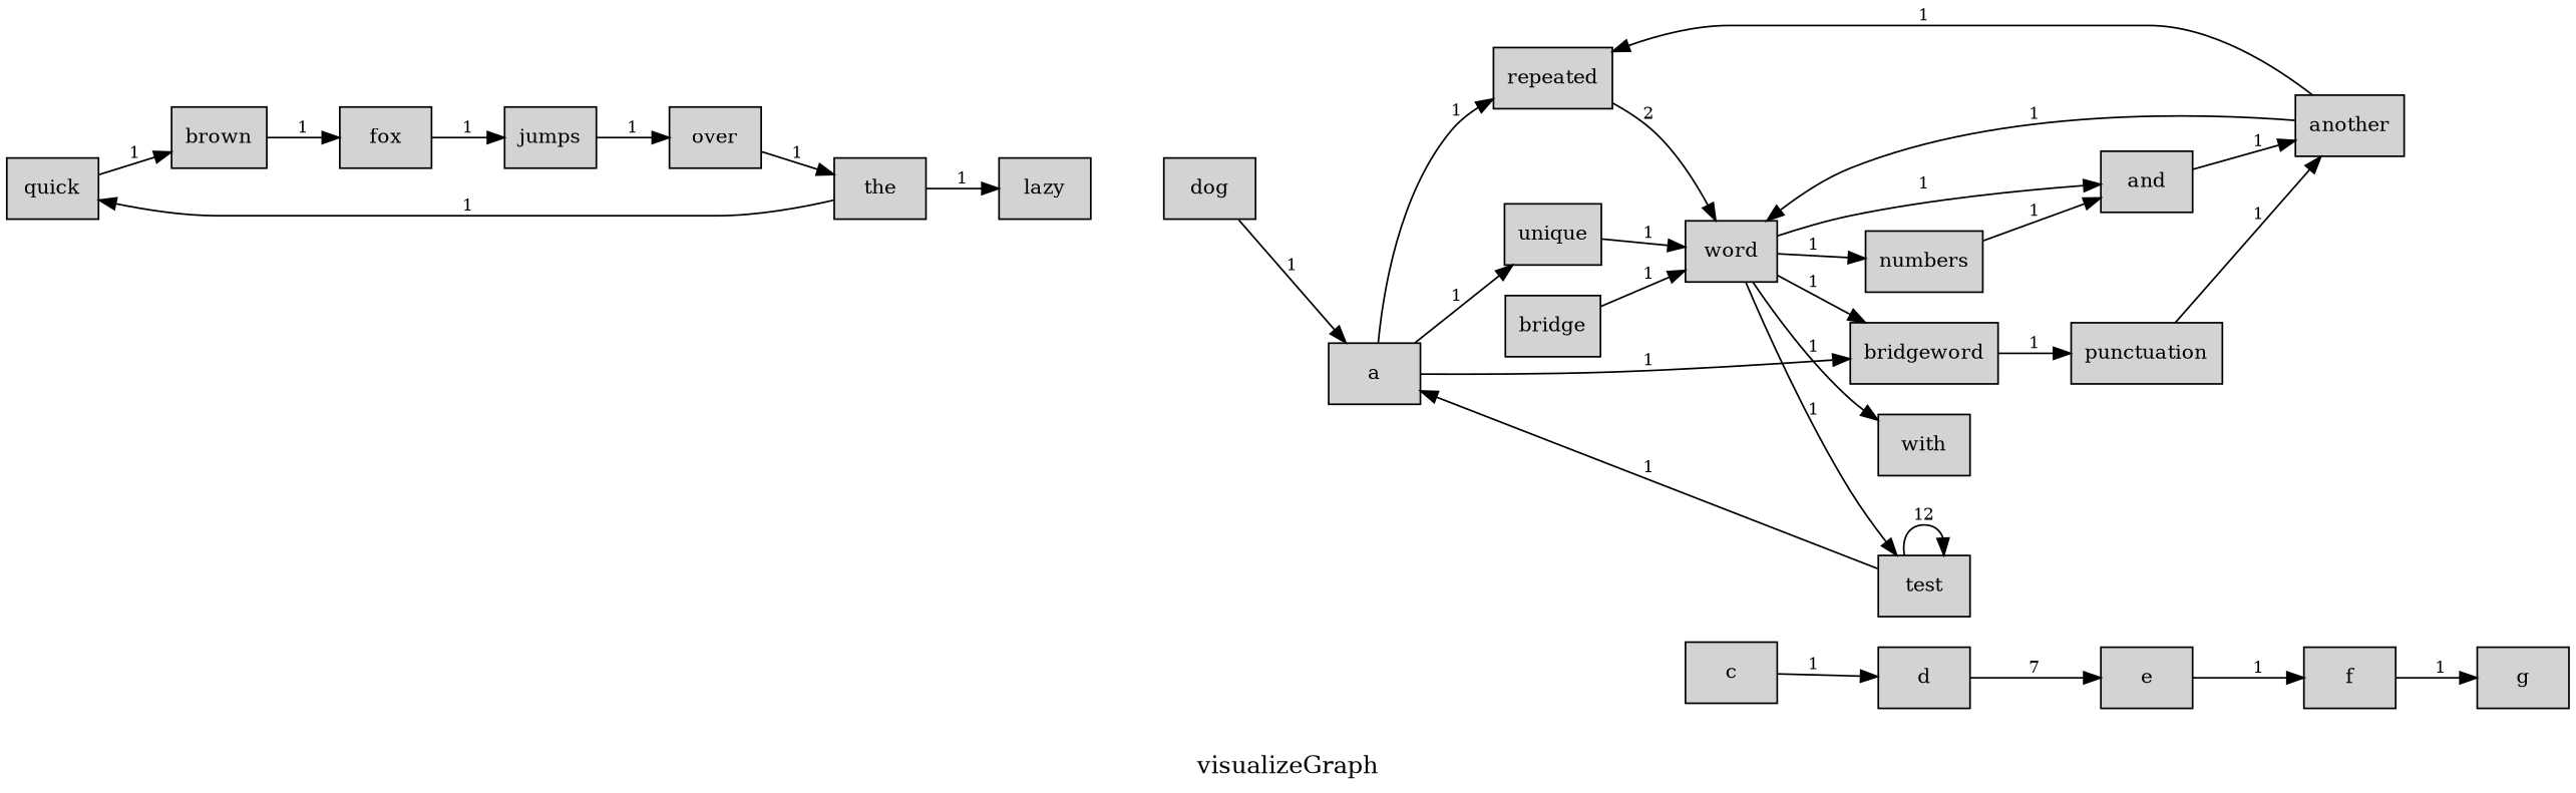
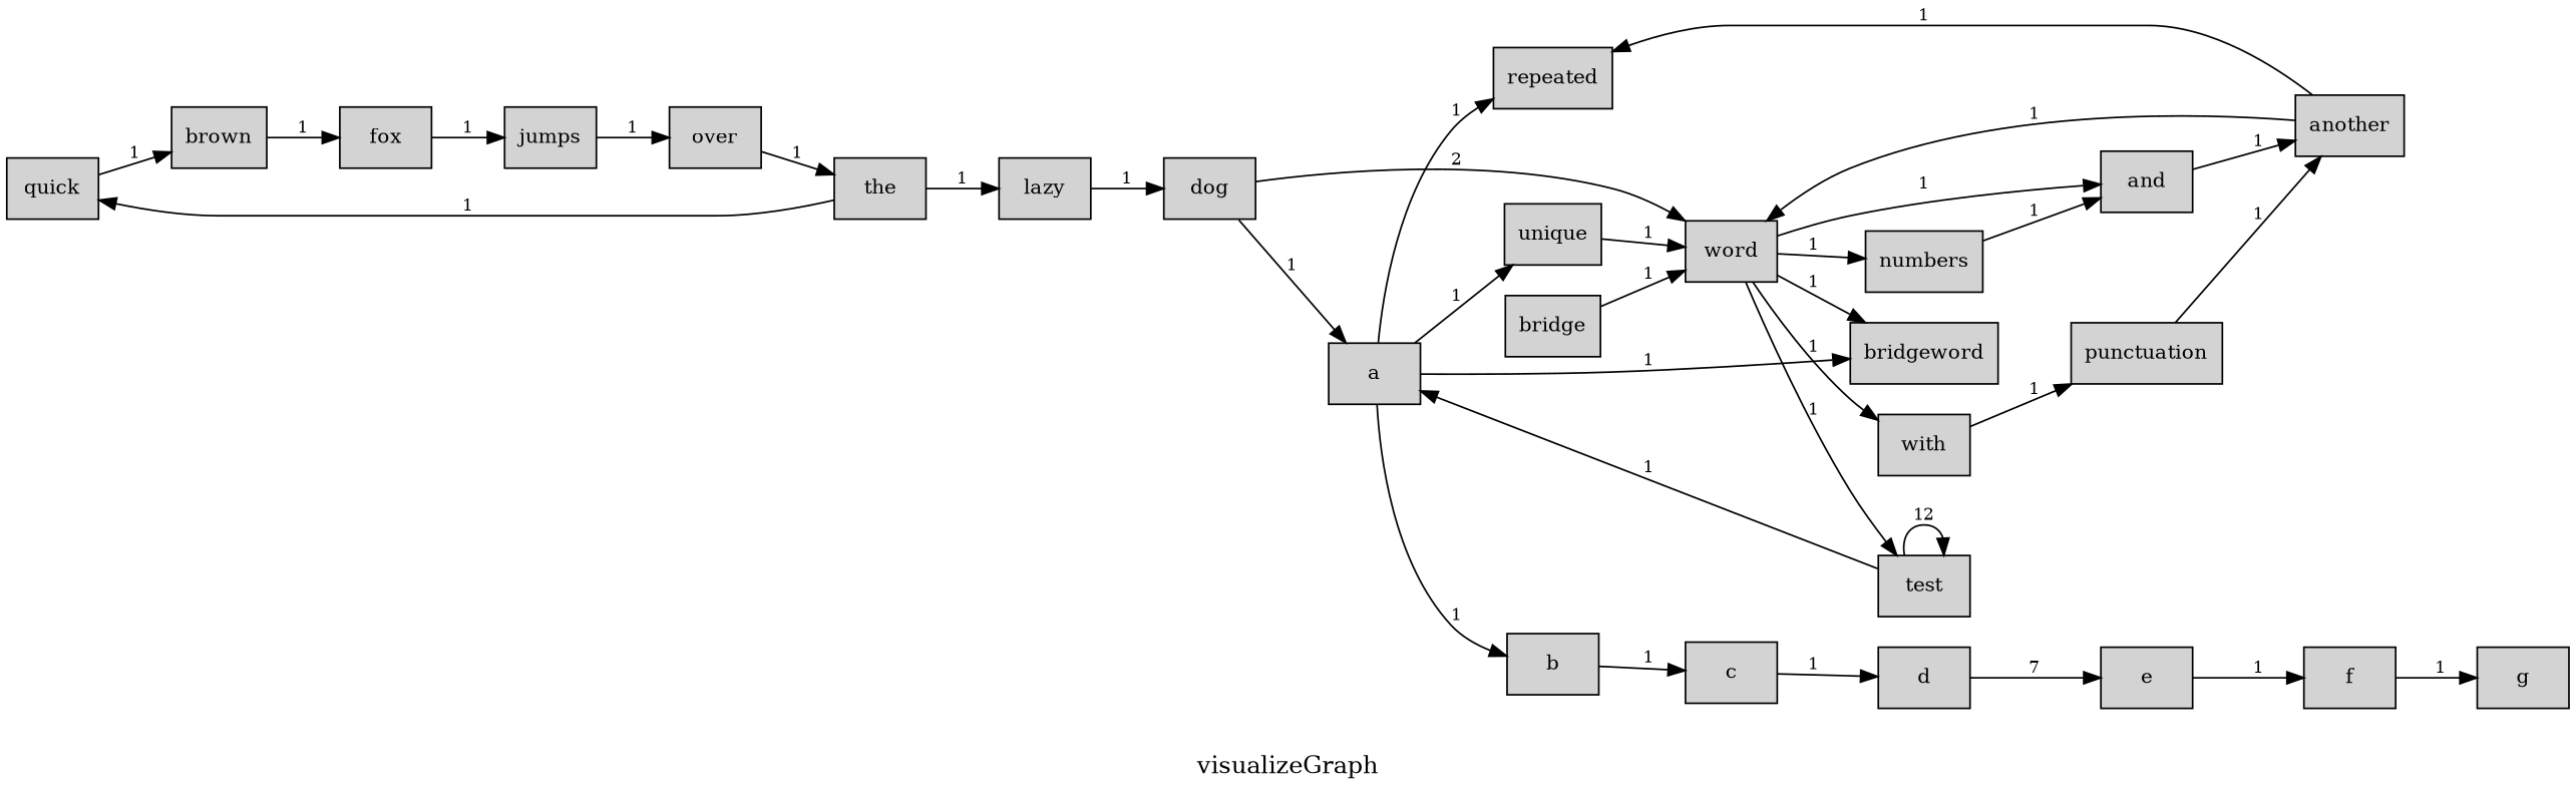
  digraph {
    label=visualizeGraph
    rankdir=LR
    splines=true
    node [fillcolor=lightgrey fontsize=12 shape=box style=filled]
    edge [color=black fontsize=10]
    quick
    brown
    fox
    jumps
    lazy
    dog
    a
    repeated
    bridgeword
+   b
    unique
    another
    word
    numbers
    and
    test
    with
    punctuation
    over
    the
    bridge
    c
    d
    e
    f
    g
    quick -> brown [label=1]
    brown -> fox [label=1]
    fox -> jumps [label=1]
    jumps -> over [label=1]
+   lazy -> dog [label=1]
    dog -> a [label=1]
    a -> repeated [label=1]
    a -> bridgeword [label=1]
+   a -> b [label=1]
    a -> unique [label=1]
-   repeated -> word [label=2]
+   dog -> word [label=2]
+   b -> c [label=1]
    unique -> word [label=1]
    another -> repeated [label=1]
    another -> word [label=1]
    word -> bridgeword [label=1]
    word -> numbers [label=1]
    word -> and [label=1]
    word -> test [label=1]
    word -> with [label=1]
    numbers -> and [label=1]
    and -> another [label=1]
    test -> a [label=1]
    test -> test [label=12]
-   bridgeword -> punctuation [label=1]
+   with -> punctuation [label=1]
    punctuation -> another [label=1]
    over -> the [label=1]
    the -> quick [label=1]
    the -> lazy [label=1]
    bridge -> word [label=1]
    c -> d [label=1]
    d -> e [label=7]
    e -> f [label=1]
    f -> g [label=1]
  }
